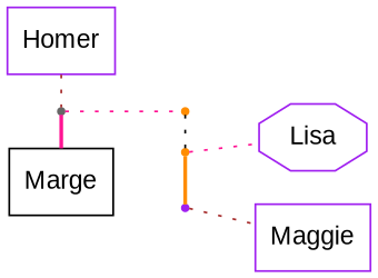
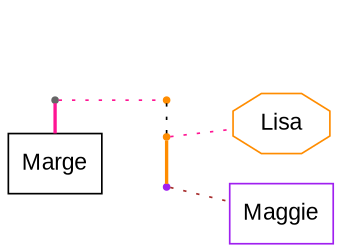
  digraph {
    fontname="Liberation Sans"
    rankdir=LR
    node [color=purple fontname="Liberation Sans" shape=point]
    edge [color=deeppink dir=none fontname="Liberation Sans" style=dotted]
-   n1 [label=Homer shape=box]
    Familia [color=gray40]
    n3 [color=black label=Marge shape=box]
    F11 [color=darkorange]
    F12 [color=darkorange]
    F13
-   n7 [label=Lisa shape=octagon]
+   n7 [color=darkorange label=Lisa shape=octagon]
    n8 [label=Maggie shape=box]
    subgraph sub_1 {
      rank=same
-     n1
      Familia
      n3
    }
    subgraph sub_2 {
      rank=same
      F11
      F12
      F13
    }
    subgraph sub_3 {
      rank=same
      n7
      n8
    }
-   n1 -> Familia [color=brown]
    Familia -> n3 [style=bold]
    Familia -> F11
    F11 -> F12 [color=black]
    F12 -> F13 [color=darkorange style=bold]
    F12 -> n7
    F13 -> n8 [color=brown]
  }
